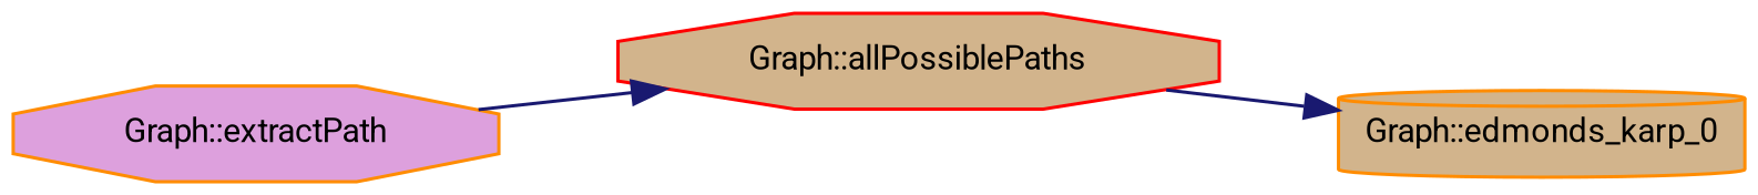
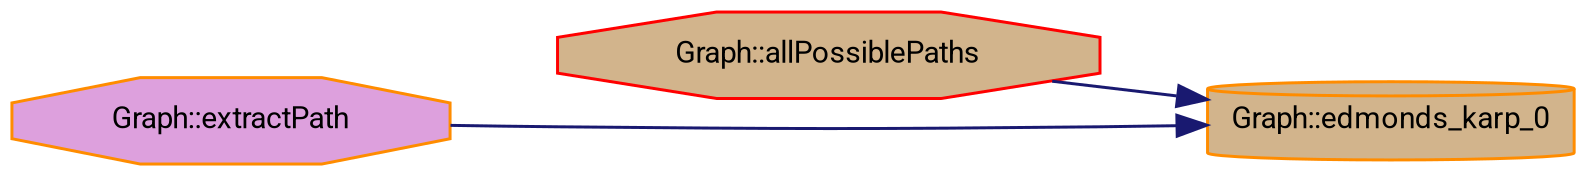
  digraph {
    fontname=Roboto
    rankdir=RL
    node [color=darkorange fillcolor=tan fontname=Roboto fontsize=10 shape=octagon style=filled]
    edge [color=midnightblue dir=back fontname=Roboto fontsize=10 labelfontname=Helvetica labelfontsize=10 style=solid]
    n1 [fontcolor=black height=0.2 label="Graph::edmonds_karp_0" shape=cylinder width=0.4]
    n2 [color=red height=0.2 label="Graph::allPossiblePaths" width=0.4]
    n3 [fillcolor=plum height=0.2 label="Graph::extractPath" width=0.4]
    n1 -> n2
-   n2 -> n3
+   n1 -> n3
  }
